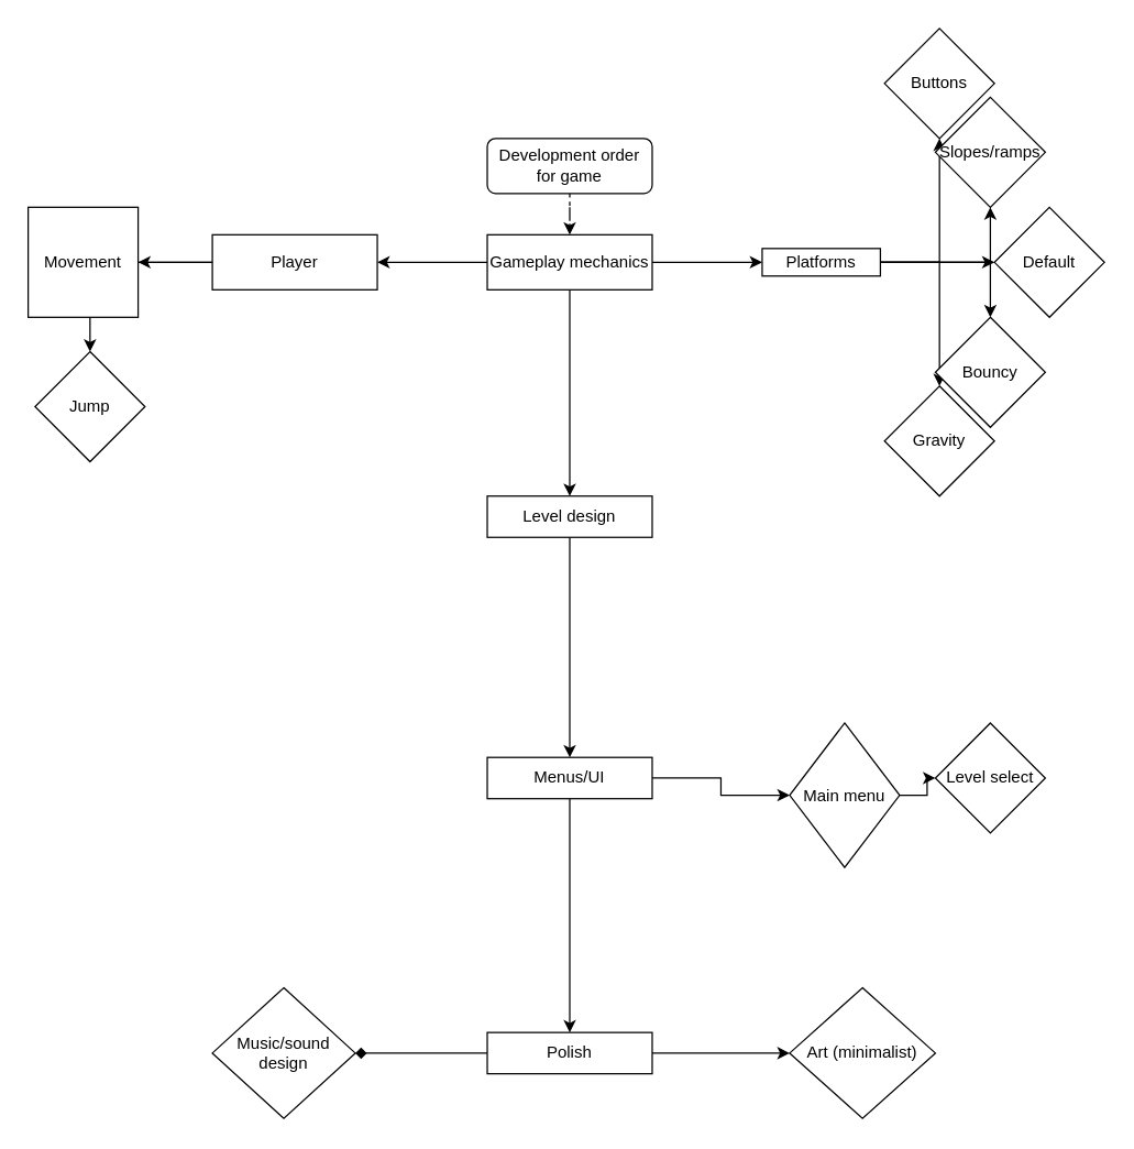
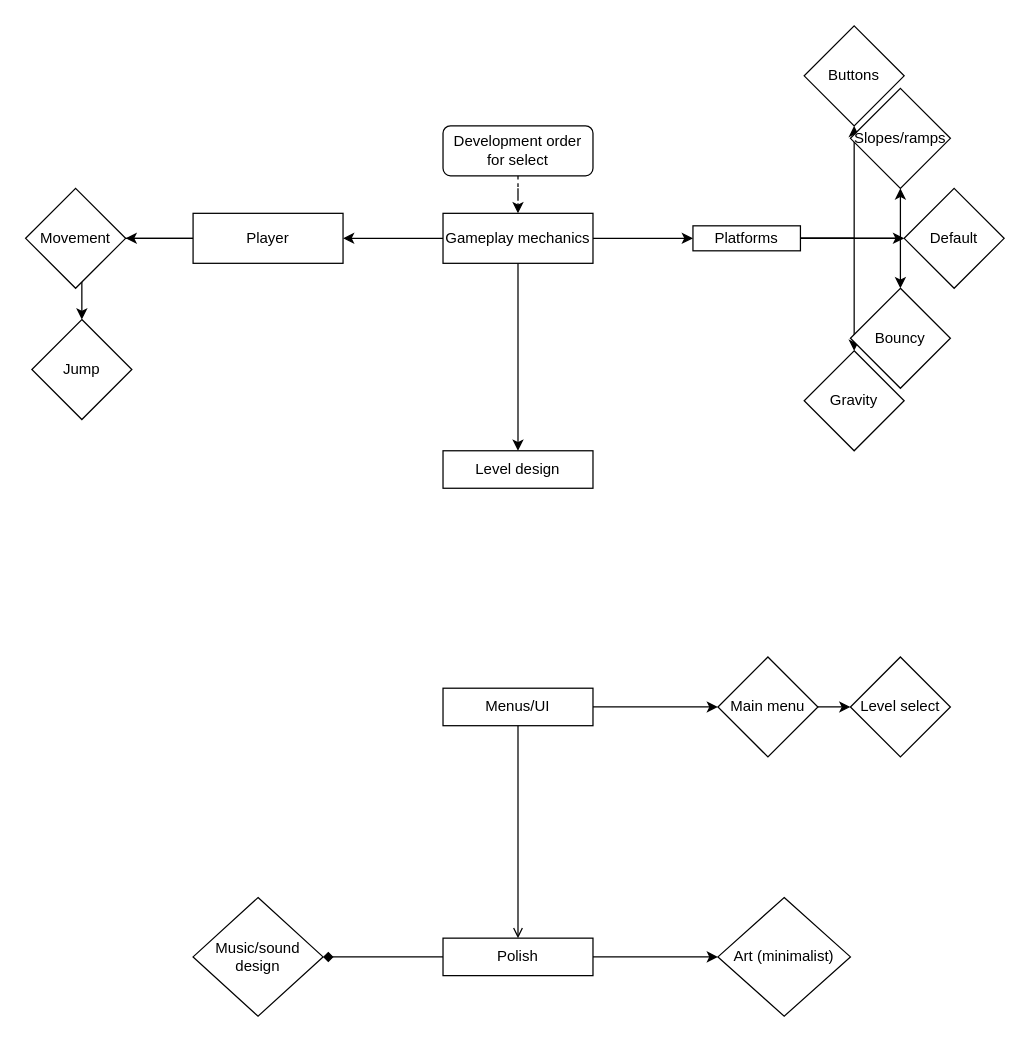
  <mxCell id="0" />
  <mxCell id="1" parent="0" />
  <mxCell id="2" style="edgeStyle=orthogonalEdgeStyle;rounded=0;orthogonalLoop=1;jettySize=auto;html=1;entryX=0.5;entryY=0;entryDx=0;entryDy=0;dashed=1;" edge="1" parent="1" source="3" target="7"><mxGeometry relative="1" as="geometry" /></mxCell>
- <mxCell id="3" value="Development order for game" style="rounded=1;whiteSpace=wrap;html=1;fontSize=12;glass=0;strokeWidth=1;shadow=0;" parent="1" vertex="1"><mxGeometry x="354" y="100" width="120" height="40" as="geometry" /></mxCell>
+ <mxCell id="3" value="Development order for select" style="rounded=1;whiteSpace=wrap;html=1;fontSize=12;glass=0;strokeWidth=1;shadow=0;" parent="1" vertex="1"><mxGeometry x="354" y="100" width="120" height="40" as="geometry" /></mxCell>
  <mxCell id="4" value="" style="edgeStyle=orthogonalEdgeStyle;rounded=0;orthogonalLoop=1;jettySize=auto;html=1;" edge="1" parent="1" source="7" target="9"><mxGeometry relative="1" as="geometry" /></mxCell>
  <mxCell id="5" value="" style="edgeStyle=orthogonalEdgeStyle;rounded=0;orthogonalLoop=1;jettySize=auto;html=1;" edge="1" parent="1" source="7" target="18"><mxGeometry relative="1" as="geometry" /></mxCell>
  <mxCell id="6" value="" style="edgeStyle=orthogonalEdgeStyle;rounded=0;orthogonalLoop=1;jettySize=auto;html=1;" edge="1" parent="1" source="7" target="24"><mxGeometry relative="1" as="geometry" /></mxCell>
  <mxCell id="7" value="Gameplay mechanics" style="rounded=0;whiteSpace=wrap;html=1;" vertex="1" parent="1"><mxGeometry x="354" y="170" width="120" height="40" as="geometry" /></mxCell>
- <mxCell id="8" value="" style="edgeStyle=orthogonalEdgeStyle;rounded=0;orthogonalLoop=1;jettySize=auto;html=1;" edge="1" parent="1" source="9" target="12"><mxGeometry relative="1" as="geometry" /></mxCell>
  <mxCell id="9" value="Level design" style="rounded=0;whiteSpace=wrap;html=1;" vertex="1" parent="1"><mxGeometry x="354" y="360" width="120" height="30" as="geometry" /></mxCell>
- <mxCell id="10" value="" style="edgeStyle=orthogonalEdgeStyle;rounded=0;orthogonalLoop=1;jettySize=auto;html=1;" edge="1" parent="1" source="12" target="15"><mxGeometry relative="1" as="geometry" /></mxCell>
+ <mxCell id="10" value="" style="edgeStyle=orthogonalEdgeStyle;rounded=0;orthogonalLoop=1;jettySize=auto;html=1;endArrow=open;" edge="1" parent="1" source="12" target="15"><mxGeometry relative="1" as="geometry" /></mxCell>
  <mxCell id="11" value="" style="edgeStyle=orthogonalEdgeStyle;rounded=0;orthogonalLoop=1;jettySize=auto;html=1;" edge="1" parent="1" source="12" target="33"><mxGeometry relative="1" as="geometry" /></mxCell>
  <mxCell id="12" value="Menus/UI" style="rounded=0;whiteSpace=wrap;html=1;" vertex="1" parent="1"><mxGeometry x="354" y="550" width="120" height="30" as="geometry" /></mxCell>
  <mxCell id="13" value="" style="edgeStyle=orthogonalEdgeStyle;rounded=0;orthogonalLoop=1;jettySize=auto;html=1;endArrow=diamond;" edge="1" parent="1" source="15" target="35"><mxGeometry relative="1" as="geometry" /></mxCell>
  <mxCell id="14" value="" style="edgeStyle=orthogonalEdgeStyle;rounded=0;orthogonalLoop=1;jettySize=auto;html=1;" edge="1" parent="1" source="15" target="36"><mxGeometry relative="1" as="geometry" /></mxCell>
  <mxCell id="15" value="Polish" style="rounded=0;whiteSpace=wrap;html=1;" vertex="1" parent="1"><mxGeometry x="354" y="750" width="120" height="30" as="geometry" /></mxCell>
  <mxCell id="16" value="" style="edgeStyle=orthogonalEdgeStyle;rounded=0;orthogonalLoop=1;jettySize=auto;html=1;" edge="1" parent="1" source="18" target="30"><mxGeometry relative="1" as="geometry" /></mxCell>
  <mxCell id="17" value="" style="edgeStyle=orthogonalEdgeStyle;rounded=0;orthogonalLoop=1;jettySize=auto;html=1;" edge="1" parent="1" source="18" target="31"><mxGeometry relative="1" as="geometry" /></mxCell>
  <mxCell id="18" value="Player" style="rounded=0;whiteSpace=wrap;html=1;" vertex="1" parent="1"><mxGeometry x="154" y="170" width="120" height="40" as="geometry" /></mxCell>
  <mxCell id="19" value="" style="edgeStyle=orthogonalEdgeStyle;rounded=0;orthogonalLoop=1;jettySize=auto;html=1;" edge="1" parent="1" source="24" target="25"><mxGeometry relative="1" as="geometry" /></mxCell>
  <mxCell id="20" value="" style="edgeStyle=orthogonalEdgeStyle;rounded=0;orthogonalLoop=1;jettySize=auto;html=1;" edge="1" parent="1" source="24" target="26"><mxGeometry relative="1" as="geometry" /></mxCell>
  <mxCell id="21" value="" style="edgeStyle=orthogonalEdgeStyle;rounded=0;orthogonalLoop=1;jettySize=auto;html=1;" edge="1" parent="1" source="24" target="27"><mxGeometry relative="1" as="geometry" /></mxCell>
  <mxCell id="22" value="" style="edgeStyle=orthogonalEdgeStyle;rounded=0;orthogonalLoop=1;jettySize=auto;html=1;" edge="1" parent="1" source="24" target="28"><mxGeometry relative="1" as="geometry" /></mxCell>
  <mxCell id="23" value="" style="edgeStyle=orthogonalEdgeStyle;rounded=0;orthogonalLoop=1;jettySize=auto;html=1;" edge="1" parent="1" source="24" target="29"><mxGeometry relative="1" as="geometry" /></mxCell>
  <mxCell id="24" value="Platforms" style="rounded=0;whiteSpace=wrap;html=1;" vertex="1" parent="1"><mxGeometry x="554" y="180" width="86" height="20" as="geometry" /></mxCell>
  <mxCell id="25" value="Default" style="rhombus;whiteSpace=wrap;html=1;rounded=0;" vertex="1" parent="1"><mxGeometry x="723" y="150" width="80" height="80" as="geometry" /></mxCell>
  <mxCell id="26" value="Bouncy" style="rhombus;whiteSpace=wrap;html=1;rounded=0;" vertex="1" parent="1"><mxGeometry x="680" y="230" width="80" height="80" as="geometry" /></mxCell>
  <mxCell id="27" value="Slopes/ramps" style="rhombus;whiteSpace=wrap;html=1;rounded=0;" vertex="1" parent="1"><mxGeometry x="680" y="70" width="80" height="80" as="geometry" /></mxCell>
  <mxCell id="28" value="Gravity" style="rhombus;whiteSpace=wrap;html=1;rounded=0;" vertex="1" parent="1"><mxGeometry x="643" y="280" width="80" height="80" as="geometry" /></mxCell>
  <mxCell id="29" value="Buttons" style="rhombus;whiteSpace=wrap;html=1;rounded=0;" vertex="1" parent="1"><mxGeometry x="643" y="20" width="80" height="80" as="geometry" /></mxCell>
- <mxCell id="30" value="Movement" style="whiteSpace=wrap;html=1;rounded=0;" vertex="1" parent="1"><mxGeometry x="20" y="150" width="80" height="80" as="geometry" /></mxCell>
+ <mxCell id="30" value="Movement" style="rhombus;whiteSpace=wrap;html=1;rounded=0;" vertex="1" parent="1"><mxGeometry x="20" y="150" width="80" height="80" as="geometry" /></mxCell>
  <mxCell id="31" value="Jump" style="rhombus;whiteSpace=wrap;html=1;rounded=0;" vertex="1" parent="1"><mxGeometry x="25" y="255" width="80" height="80" as="geometry" /></mxCell>
  <mxCell id="32" value="" style="edgeStyle=orthogonalEdgeStyle;rounded=0;orthogonalLoop=1;jettySize=auto;html=1;" edge="1" parent="1" source="33" target="34"><mxGeometry relative="1" as="geometry" /></mxCell>
- <mxCell id="33" value="Main menu" style="rhombus;whiteSpace=wrap;html=1;rounded=0;" vertex="1" parent="1"><mxGeometry x="574" y="525" width="80" height="105" as="geometry" /></mxCell>
+ <mxCell id="33" value="Main menu" style="rhombus;whiteSpace=wrap;html=1;rounded=0;" vertex="1" parent="1"><mxGeometry x="574" y="525" width="80" height="80" as="geometry" /></mxCell>
  <mxCell id="34" value="Level select" style="rhombus;whiteSpace=wrap;html=1;rounded=0;" vertex="1" parent="1"><mxGeometry x="680" y="525" width="80" height="80" as="geometry" /></mxCell>
  <mxCell id="35" value="Music/sound design" style="rhombus;whiteSpace=wrap;html=1;rounded=0;" vertex="1" parent="1"><mxGeometry x="154" y="717.5" width="104" height="95" as="geometry" /></mxCell>
  <mxCell id="36" value="Art (minimalist)" style="rhombus;whiteSpace=wrap;html=1;rounded=0;" vertex="1" parent="1"><mxGeometry x="574" y="717.5" width="106" height="95" as="geometry" /></mxCell>
